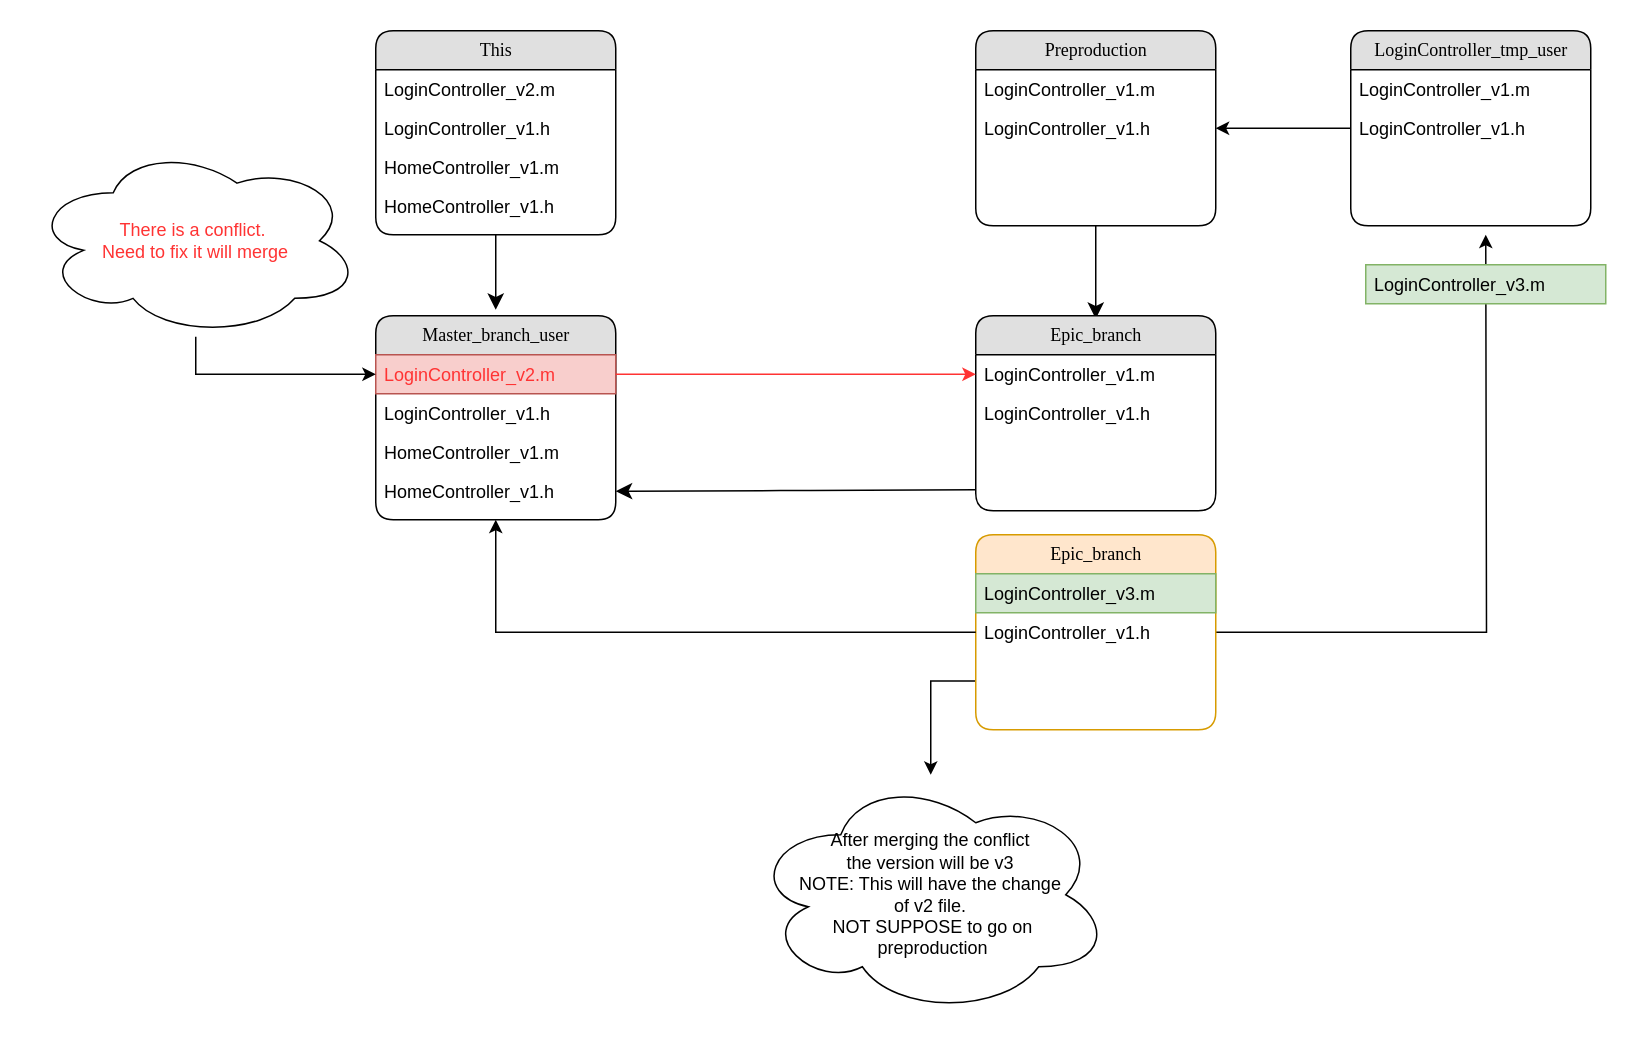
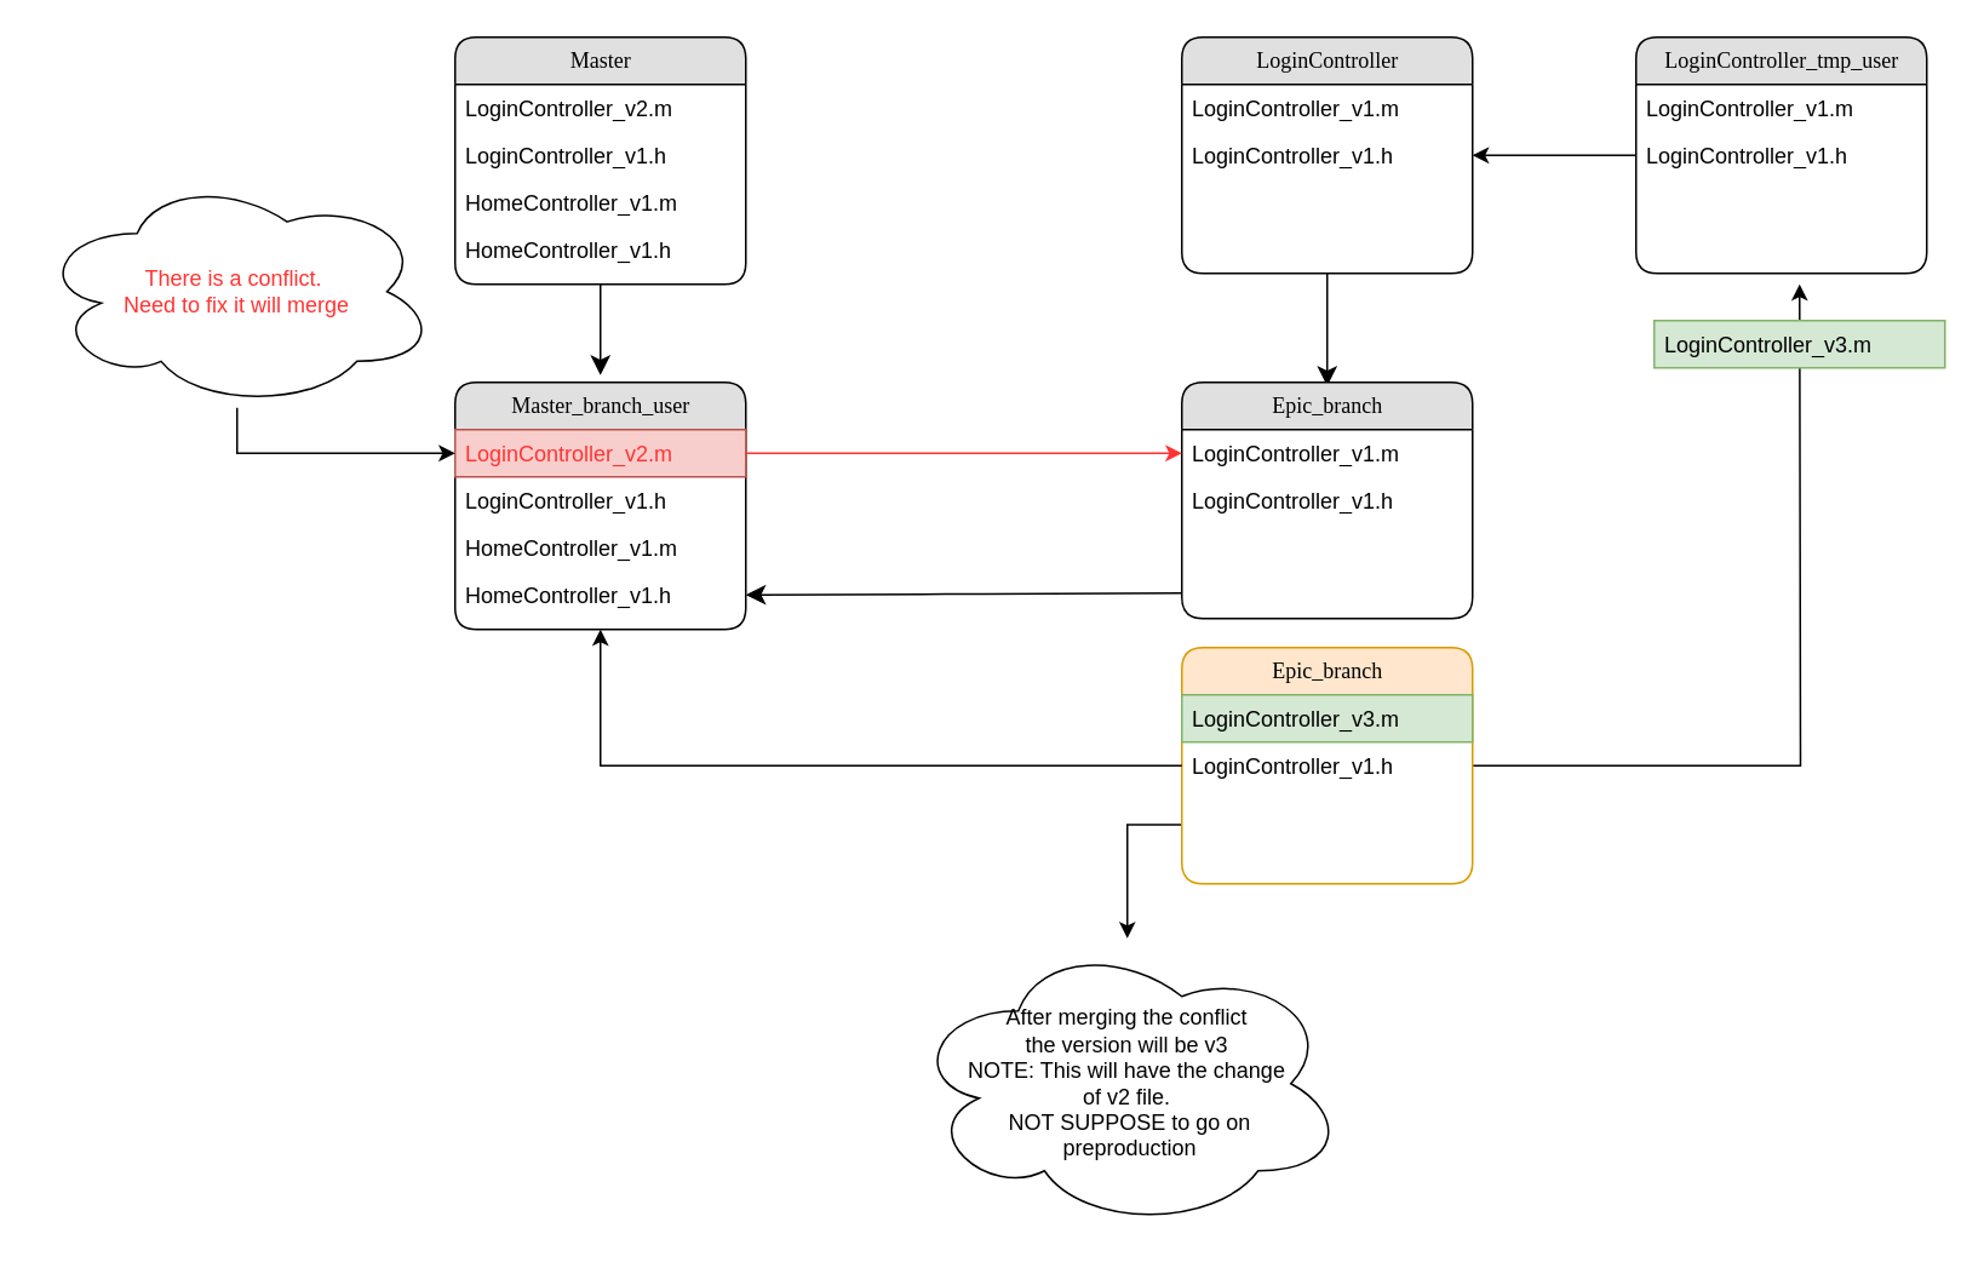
  <mxCell id="0" />
  <mxCell id="1" parent="0" />
- <mxCell id="2" value="This" style="swimlane;html=1;fontStyle=0;childLayout=stackLayout;horizontal=1;startSize=26;fillColor=#e0e0e0;horizontalStack=0;resizeParent=1;resizeLast=0;collapsible=1;marginBottom=0;swimlaneFillColor=#ffffff;align=center;rounded=1;shadow=0;comic=0;labelBackgroundColor=none;strokeWidth=1;fontFamily=Verdana;fontSize=12" parent="1" vertex="1"><mxGeometry x="250" y="20" width="160" height="136" as="geometry" /></mxCell>
+ <mxCell id="2" value="Master" style="swimlane;html=1;fontStyle=0;childLayout=stackLayout;horizontal=1;startSize=26;fillColor=#e0e0e0;horizontalStack=0;resizeParent=1;resizeLast=0;collapsible=1;marginBottom=0;swimlaneFillColor=#ffffff;align=center;rounded=1;shadow=0;comic=0;labelBackgroundColor=none;strokeWidth=1;fontFamily=Verdana;fontSize=12" parent="1" vertex="1"><mxGeometry x="250" y="20" width="160" height="136" as="geometry" /></mxCell>
  <mxCell id="3" value="LoginController_v2.m" style="text;html=1;strokeColor=none;fillColor=none;spacingLeft=4;spacingRight=4;whiteSpace=wrap;overflow=hidden;rotatable=0;points=[[0,0.5],[1,0.5]];portConstraint=eastwest;" vertex="1" parent="2"><mxGeometry y="26" width="160" height="26" as="geometry" /></mxCell>
  <mxCell id="4" value="LoginController_v1.h" style="text;html=1;strokeColor=none;fillColor=none;spacingLeft=4;spacingRight=4;whiteSpace=wrap;overflow=hidden;rotatable=0;points=[[0,0.5],[1,0.5]];portConstraint=eastwest;" vertex="1" parent="2"><mxGeometry y="52" width="160" height="26" as="geometry" /></mxCell>
  <mxCell id="5" value="HomeController_v1.m" style="text;html=1;strokeColor=none;fillColor=none;spacingLeft=4;spacingRight=4;whiteSpace=wrap;overflow=hidden;rotatable=0;points=[[0,0.5],[1,0.5]];portConstraint=eastwest;" vertex="1" parent="2"><mxGeometry y="78" width="160" height="26" as="geometry" /></mxCell>
  <mxCell id="6" value="HomeController_v1.h" style="text;html=1;strokeColor=none;fillColor=none;spacingLeft=4;spacingRight=4;whiteSpace=wrap;overflow=hidden;rotatable=0;points=[[0,0.5],[1,0.5]];portConstraint=eastwest;" vertex="1" parent="2"><mxGeometry y="104" width="160" height="26" as="geometry" /></mxCell>
- <mxCell id="7" value="Preproduction" style="swimlane;html=1;fontStyle=0;childLayout=stackLayout;horizontal=1;startSize=26;fillColor=#e0e0e0;horizontalStack=0;resizeParent=1;resizeLast=0;collapsible=1;marginBottom=0;swimlaneFillColor=#ffffff;align=center;rounded=1;shadow=0;comic=0;labelBackgroundColor=none;strokeWidth=1;fontFamily=Verdana;fontSize=12" parent="1" vertex="1"><mxGeometry x="650" y="20" width="160" height="130" as="geometry" /></mxCell>
+ <mxCell id="7" value="LoginController" style="swimlane;html=1;fontStyle=0;childLayout=stackLayout;horizontal=1;startSize=26;fillColor=#e0e0e0;horizontalStack=0;resizeParent=1;resizeLast=0;collapsible=1;marginBottom=0;swimlaneFillColor=#ffffff;align=center;rounded=1;shadow=0;comic=0;labelBackgroundColor=none;strokeWidth=1;fontFamily=Verdana;fontSize=12" parent="1" vertex="1"><mxGeometry x="650" y="20" width="160" height="130" as="geometry" /></mxCell>
  <mxCell id="8" value="LoginController_v1.m" style="text;html=1;strokeColor=none;fillColor=none;spacingLeft=4;spacingRight=4;whiteSpace=wrap;overflow=hidden;rotatable=0;points=[[0,0.5],[1,0.5]];portConstraint=eastwest;" parent="7" vertex="1"><mxGeometry y="26" width="160" height="26" as="geometry" /></mxCell>
  <mxCell id="9" value="LoginController_v1.h" style="text;html=1;strokeColor=none;fillColor=none;spacingLeft=4;spacingRight=4;whiteSpace=wrap;overflow=hidden;rotatable=0;points=[[0,0.5],[1,0.5]];portConstraint=eastwest;" parent="7" vertex="1"><mxGeometry y="52" width="160" height="26" as="geometry" /></mxCell>
  <mxCell id="10" style="edgeStyle=orthogonalEdgeStyle;html=1;labelBackgroundColor=none;startFill=0;startSize=8;endFill=1;endSize=8;fontFamily=Verdana;fontSize=12;" parent="1" source="2" edge="1"><mxGeometry relative="1" as="geometry"><mxPoint x="330" y="206" as="targetPoint" /></mxGeometry></mxCell>
  <mxCell id="11" style="edgeStyle=orthogonalEdgeStyle;html=1;labelBackgroundColor=none;startFill=0;startSize=8;endFill=1;endSize=8;fontFamily=Verdana;fontSize=12;" parent="1" source="7" edge="1"><mxGeometry relative="1" as="geometry"><mxPoint x="730" y="212" as="targetPoint" /></mxGeometry></mxCell>
  <mxCell id="12" value="Epic_branch" style="swimlane;html=1;fontStyle=0;childLayout=stackLayout;horizontal=1;startSize=26;fillColor=#e0e0e0;horizontalStack=0;resizeParent=1;resizeLast=0;collapsible=1;marginBottom=0;swimlaneFillColor=#ffffff;align=center;rounded=1;shadow=0;comic=0;labelBackgroundColor=none;strokeWidth=1;fontFamily=Verdana;fontSize=12" vertex="1" parent="1"><mxGeometry x="650" y="210" width="160" height="130" as="geometry" /></mxCell>
  <mxCell id="13" value="LoginController_v1.m" style="text;html=1;strokeColor=none;fillColor=none;spacingLeft=4;spacingRight=4;whiteSpace=wrap;overflow=hidden;rotatable=0;points=[[0,0.5],[1,0.5]];portConstraint=eastwest;" vertex="1" parent="12"><mxGeometry y="26" width="160" height="26" as="geometry" /></mxCell>
  <mxCell id="14" value="LoginController_v1.h" style="text;html=1;strokeColor=none;fillColor=none;spacingLeft=4;spacingRight=4;whiteSpace=wrap;overflow=hidden;rotatable=0;points=[[0,0.5],[1,0.5]];portConstraint=eastwest;" vertex="1" parent="12"><mxGeometry y="52" width="160" height="26" as="geometry" /></mxCell>
  <mxCell id="15" value="Master_branch_user" style="swimlane;html=1;fontStyle=0;childLayout=stackLayout;horizontal=1;startSize=26;fillColor=#e0e0e0;horizontalStack=0;resizeParent=1;resizeLast=0;collapsible=1;marginBottom=0;swimlaneFillColor=#ffffff;align=center;rounded=1;shadow=0;comic=0;labelBackgroundColor=none;strokeWidth=1;fontFamily=Verdana;fontSize=12" vertex="1" parent="1"><mxGeometry x="250" y="210" width="160" height="136" as="geometry" /></mxCell>
  <mxCell id="16" value="&lt;font color=&quot;#ff3333&quot;&gt;LoginController_v2.m&lt;/font&gt;" style="text;html=1;strokeColor=#b85450;fillColor=#f8cecc;spacingLeft=4;spacingRight=4;whiteSpace=wrap;overflow=hidden;rotatable=0;points=[[0,0.5],[1,0.5]];portConstraint=eastwest;" vertex="1" parent="15"><mxGeometry y="26" width="160" height="26" as="geometry" /></mxCell>
  <mxCell id="17" value="LoginController_v1.h" style="text;html=1;strokeColor=none;fillColor=none;spacingLeft=4;spacingRight=4;whiteSpace=wrap;overflow=hidden;rotatable=0;points=[[0,0.5],[1,0.5]];portConstraint=eastwest;" vertex="1" parent="15"><mxGeometry y="52" width="160" height="26" as="geometry" /></mxCell>
  <mxCell id="18" value="HomeController_v1.m" style="text;html=1;strokeColor=none;fillColor=none;spacingLeft=4;spacingRight=4;whiteSpace=wrap;overflow=hidden;rotatable=0;points=[[0,0.5],[1,0.5]];portConstraint=eastwest;" vertex="1" parent="15"><mxGeometry y="78" width="160" height="26" as="geometry" /></mxCell>
  <mxCell id="19" value="HomeController_v1.h" style="text;html=1;strokeColor=none;fillColor=none;spacingLeft=4;spacingRight=4;whiteSpace=wrap;overflow=hidden;rotatable=0;points=[[0,0.5],[1,0.5]];portConstraint=eastwest;" vertex="1" parent="15"><mxGeometry y="104" width="160" height="26" as="geometry" /></mxCell>
  <mxCell id="20" style="edgeStyle=orthogonalEdgeStyle;html=1;labelBackgroundColor=none;startFill=0;startSize=8;endFill=1;endSize=8;fontFamily=Verdana;fontSize=12;entryX=1;entryY=0.5;entryDx=0;entryDy=0;" edge="1" parent="1" target="19"><mxGeometry relative="1" as="geometry"><mxPoint x="650" y="326" as="sourcePoint" /><mxPoint x="340" y="216" as="targetPoint" /></mxGeometry></mxCell>
  <mxCell id="21" style="edgeStyle=orthogonalEdgeStyle;rounded=0;orthogonalLoop=1;jettySize=auto;html=1;entryX=0;entryY=0.5;entryDx=0;entryDy=0;fontColor=#FF3333;" edge="1" parent="1" source="22" target="16"><mxGeometry relative="1" as="geometry" /></mxCell>
  <mxCell id="22" value="There is a conflict.&amp;nbsp;&lt;br&gt;Need to fix it will merge" style="ellipse;shape=cloud;whiteSpace=wrap;html=1;fontColor=#FF3333;" vertex="1" parent="1"><mxGeometry x="20" y="96" width="220" height="128" as="geometry" /></mxCell>
  <mxCell id="23" style="edgeStyle=orthogonalEdgeStyle;rounded=0;orthogonalLoop=1;jettySize=auto;html=1;entryX=0;entryY=0.5;entryDx=0;entryDy=0;fontColor=#FF3333;strokeColor=#FF3333;" edge="1" parent="1" source="16" target="13"><mxGeometry relative="1" as="geometry" /></mxCell>
  <mxCell id="24" value="&lt;font color=&quot;#000000&quot;&gt;After merging the conflict&lt;br&gt;the version will be v3&lt;br&gt;NOTE: This will have the change&lt;br&gt;of v2 file. &lt;br&gt;&lt;span style=&quot;white-space: pre;&quot;&gt; &lt;/span&gt;NOT SUPPOSE to go on&lt;br&gt;&amp;nbsp;preproduction&lt;br&gt;&lt;/font&gt;" style="ellipse;shape=cloud;whiteSpace=wrap;html=1;fontColor=#FF3333;" vertex="1" parent="1"><mxGeometry x="500" y="516" width="240" height="160" as="geometry" /></mxCell>
  <mxCell id="25" style="edgeStyle=orthogonalEdgeStyle;rounded=0;orthogonalLoop=1;jettySize=auto;html=1;strokeColor=#000000;fontColor=#000000;" edge="1" parent="1" source="27"><mxGeometry relative="1" as="geometry"><mxPoint x="990" y="156" as="targetPoint" /></mxGeometry></mxCell>
  <mxCell id="26" style="edgeStyle=orthogonalEdgeStyle;rounded=0;orthogonalLoop=1;jettySize=auto;html=1;exitX=0;exitY=0.75;exitDx=0;exitDy=0;strokeColor=#000000;fontColor=#000000;" edge="1" parent="1" source="27" target="24"><mxGeometry relative="1" as="geometry"><mxPoint x="580" y="486" as="targetPoint" /></mxGeometry></mxCell>
  <mxCell id="27" value="Epic_branch" style="swimlane;html=1;fontStyle=0;childLayout=stackLayout;horizontal=1;startSize=26;horizontalStack=0;resizeParent=1;resizeLast=0;collapsible=1;marginBottom=0;swimlaneFillColor=#ffffff;align=center;rounded=1;shadow=0;comic=0;labelBackgroundColor=none;strokeWidth=1;fontFamily=Verdana;fontSize=12;fillColor=#ffe6cc;strokeColor=#d79b00;" vertex="1" parent="1"><mxGeometry x="650" y="356" width="160" height="130" as="geometry" /></mxCell>
  <mxCell id="28" value="LoginController_v3.m" style="text;html=1;strokeColor=#82b366;fillColor=#d5e8d4;spacingLeft=4;spacingRight=4;whiteSpace=wrap;overflow=hidden;rotatable=0;points=[[0,0.5],[1,0.5]];portConstraint=eastwest;" vertex="1" parent="27"><mxGeometry y="26" width="160" height="26" as="geometry" /></mxCell>
  <mxCell id="29" value="LoginController_v1.h" style="text;html=1;strokeColor=none;fillColor=none;spacingLeft=4;spacingRight=4;whiteSpace=wrap;overflow=hidden;rotatable=0;points=[[0,0.5],[1,0.5]];portConstraint=eastwest;" vertex="1" parent="27"><mxGeometry y="52" width="160" height="26" as="geometry" /></mxCell>
  <mxCell id="30" style="edgeStyle=orthogonalEdgeStyle;rounded=0;orthogonalLoop=1;jettySize=auto;html=1;entryX=0.5;entryY=1;entryDx=0;entryDy=0;strokeColor=#000000;fontColor=#000000;" edge="1" parent="1" source="29" target="15"><mxGeometry relative="1" as="geometry" /></mxCell>
  <mxCell id="31" value="LoginController_tmp_user" style="swimlane;html=1;fontStyle=0;childLayout=stackLayout;horizontal=1;startSize=26;fillColor=#e0e0e0;horizontalStack=0;resizeParent=1;resizeLast=0;collapsible=1;marginBottom=0;swimlaneFillColor=#ffffff;align=center;rounded=1;shadow=0;comic=0;labelBackgroundColor=none;strokeWidth=1;fontFamily=Verdana;fontSize=12" vertex="1" parent="1"><mxGeometry x="900" y="20" width="160" height="130" as="geometry" /></mxCell>
  <mxCell id="32" value="LoginController_v1.m" style="text;html=1;strokeColor=none;fillColor=none;spacingLeft=4;spacingRight=4;whiteSpace=wrap;overflow=hidden;rotatable=0;points=[[0,0.5],[1,0.5]];portConstraint=eastwest;" vertex="1" parent="31"><mxGeometry y="26" width="160" height="26" as="geometry" /></mxCell>
  <mxCell id="33" value="LoginController_v1.h" style="text;html=1;strokeColor=none;fillColor=none;spacingLeft=4;spacingRight=4;whiteSpace=wrap;overflow=hidden;rotatable=0;points=[[0,0.5],[1,0.5]];portConstraint=eastwest;" vertex="1" parent="31"><mxGeometry y="52" width="160" height="26" as="geometry" /></mxCell>
  <mxCell id="34" value="LoginController_v3.m" style="text;html=1;strokeColor=#82b366;fillColor=#d5e8d4;spacingLeft=4;spacingRight=4;whiteSpace=wrap;overflow=hidden;rotatable=0;points=[[0,0.5],[1,0.5]];portConstraint=eastwest;" vertex="1" parent="1"><mxGeometry x="910" y="176" width="160" height="26" as="geometry" /></mxCell>
  <mxCell id="35" style="edgeStyle=orthogonalEdgeStyle;rounded=0;orthogonalLoop=1;jettySize=auto;html=1;entryX=1;entryY=0.5;entryDx=0;entryDy=0;strokeColor=#000000;fontColor=#000000;" edge="1" parent="1" source="33" target="9"><mxGeometry relative="1" as="geometry" /></mxCell>
